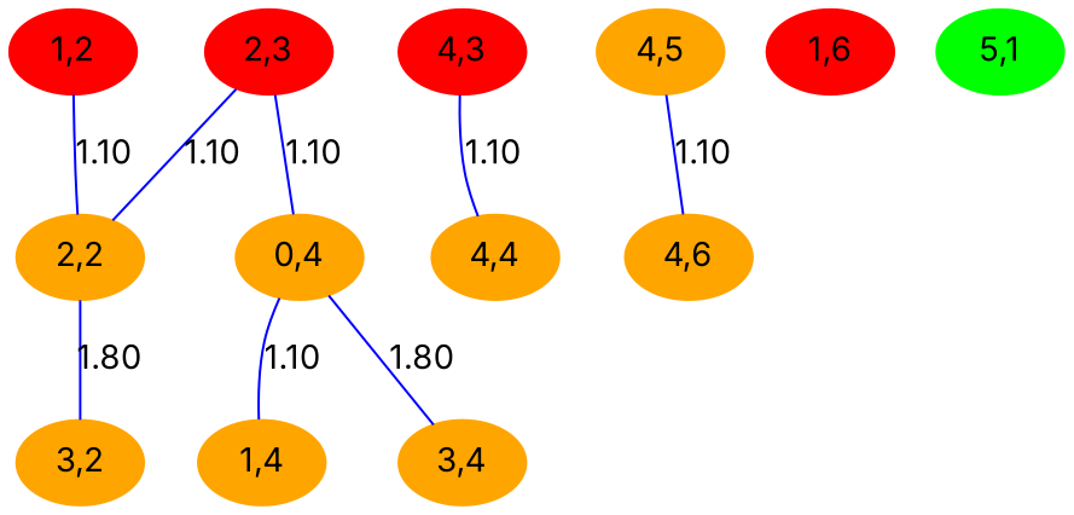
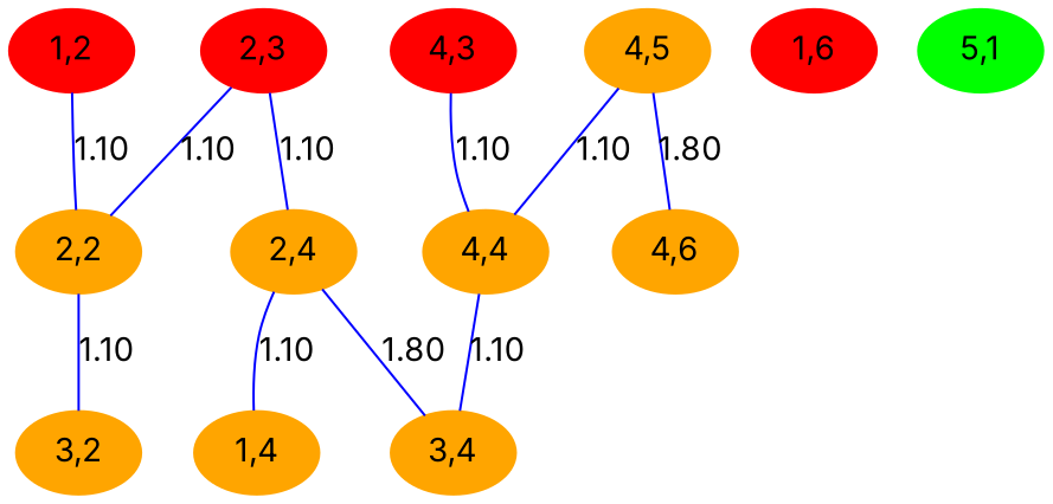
  strict graph {
    fontname=Inter
    node [color=orange fontname=Inter shape=ellipse style=filled]
    edge [color=blue fontname=Inter]
    n1 [color=red label="4,3"]
    n2 [label="4,4"]
    n3 [label="3,4"]
    n4 [color=red label="1,2"]
    n5 [label="2,2"]
    n6 [label="3,2"]
    n7 [color=red label="1,6"]
    n8 [color=red label="2,3"]
-   n9 [label="0,4"]
+   n9 [label="2,4"]
    n10 [label="1,4"]
    n11 [label="4,5"]
    n12 [label="4,6"]
    n13 [color=green label="5,1"]
    n1 -- n2 [label=1.10]
+   n2 -- n3 [label=1.10]
    n4 -- n5 [label=1.10]
-   n5 -- n6 [label=1.80]
+   n5 -- n6 [label=1.10]
    n8 -- n5 [label=1.10]
    n8 -- n9 [label=1.10]
    n9 -- n3 [label=1.80]
    n9 -- n10 [label=1.10]
-   n11 -- n12 [label=1.10]
+   n11 -- n2 [label=1.10]
+   n11 -- n12 [label=1.80]
  }
